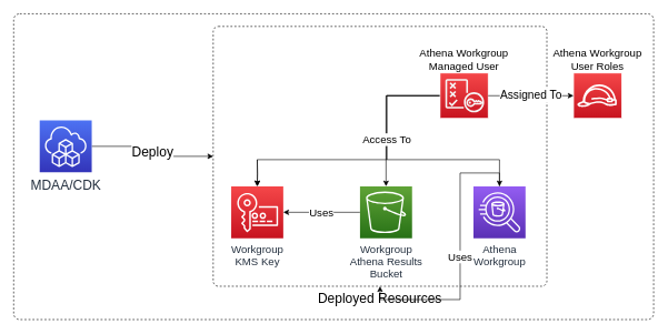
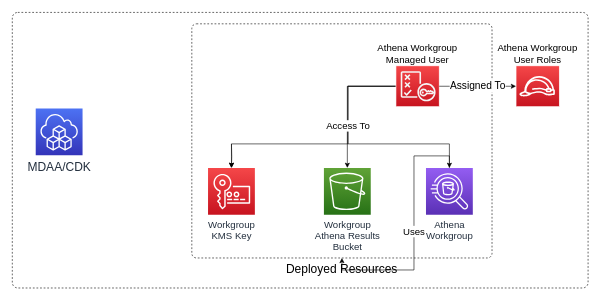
  <mxCell id="0" />
  <mxCell id="1" parent="0" />
  <mxCell id="2" value="" style="rounded=1;whiteSpace=wrap;html=1;fontSize=20;fillColor=none;arcSize=2;dashed=1;" parent="1" vertex="1"><mxGeometry x="20" y="20" width="959" height="459" as="geometry" /></mxCell>
  <mxCell id="3" value="Deployed Resources" style="rounded=1;whiteSpace=wrap;html=1;fontSize=20;fillColor=none;arcSize=2;dashed=1;labelPosition=center;verticalLabelPosition=bottom;align=center;verticalAlign=top;" parent="1" vertex="1"><mxGeometry x="319" y="39" width="500" height="390" as="geometry" /></mxCell>
- <mxCell id="4" value="Deploy" style="edgeStyle=orthogonalEdgeStyle;rounded=0;orthogonalLoop=1;jettySize=auto;html=1;entryX=0;entryY=0.5;entryDx=0;entryDy=0;fontSize=20;" parent="1" source="5" target="3" edge="1"><mxGeometry relative="1" as="geometry" /></mxCell>
  <mxCell id="5" value="MDAA/CDK" style="sketch=0;points=[[0,0,0],[0.25,0,0],[0.5,0,0],[0.75,0,0],[1,0,0],[0,1,0],[0.25,1,0],[0.5,1,0],[0.75,1,0],[1,1,0],[0,0.25,0],[0,0.5,0],[0,0.75,0],[1,0.25,0],[1,0.5,0],[1,0.75,0]];outlineConnect=0;fontColor=#232F3E;gradientColor=#4D72F3;gradientDirection=north;fillColor=#3334B9;strokeColor=#ffffff;dashed=0;verticalLabelPosition=bottom;verticalAlign=top;align=center;html=1;fontSize=20;fontStyle=0;aspect=fixed;shape=mxgraph.aws4.resourceIcon;resIcon=mxgraph.aws4.cloud_development_kit;" parent="1" vertex="1"><mxGeometry x="59" y="180" width="78" height="78" as="geometry" /></mxCell>
  <mxCell id="6" value="Athena Workgroup&#10;User Roles" style="group;labelPosition=center;verticalLabelPosition=top;align=center;verticalAlign=bottom;fontSize=16;" parent="1" vertex="1" connectable="0"><mxGeometry x="859" y="109" width="72" height="68" as="geometry" /></mxCell>
  <mxCell id="7" value="" style="rounded=0;whiteSpace=wrap;html=1;verticalAlign=top;fillColor=#C7131F;strokeColor=#ffffff;fontColor=#232F3E;sketch=0;gradientColor=#F54749;gradientDirection=north;dashed=0;fontStyle=0;" parent="6" vertex="1"><mxGeometry width="72" height="68" as="geometry" /></mxCell>
  <mxCell id="8" value="" style="sketch=0;outlineConnect=0;dashed=0;verticalLabelPosition=bottom;verticalAlign=top;align=center;html=1;fontSize=12;fontStyle=0;aspect=fixed;pointerEvents=1;shape=mxgraph.aws4.role;" parent="6" vertex="1"><mxGeometry x="5" y="17" width="60.27" height="34" as="geometry" /></mxCell>
  <mxCell id="9" value="Workgroup&lt;br style=&quot;font-size: 16px;&quot;&gt;KMS Key" style="sketch=0;points=[[0,0,0],[0.25,0,0],[0.5,0,0],[0.75,0,0],[1,0,0],[0,1,0],[0.25,1,0],[0.5,1,0],[0.75,1,0],[1,1,0],[0,0.25,0],[0,0.5,0],[0,0.75,0],[1,0.25,0],[1,0.5,0],[1,0.75,0]];outlineConnect=0;fontColor=#232F3E;gradientColor=#F54749;gradientDirection=north;fillColor=#C7131F;strokeColor=#ffffff;dashed=0;verticalLabelPosition=bottom;verticalAlign=top;align=center;html=1;fontSize=16;fontStyle=0;aspect=fixed;shape=mxgraph.aws4.resourceIcon;resIcon=mxgraph.aws4.key_management_service;" parent="1" vertex="1"><mxGeometry x="346" y="279" width="78" height="78" as="geometry" /></mxCell>
- <mxCell id="10" value="Uses" style="edgeStyle=orthogonalEdgeStyle;rounded=0;orthogonalLoop=1;jettySize=auto;html=1;fontSize=16;" parent="1" source="11" target="9" edge="1"><mxGeometry relative="1" as="geometry" /></mxCell>
  <mxCell id="11" value="Workgroup&lt;br style=&quot;font-size: 16px;&quot;&gt;Athena Results&lt;br style=&quot;font-size: 16px;&quot;&gt;Bucket" style="sketch=0;points=[[0,0,0],[0.25,0,0],[0.5,0,0],[0.75,0,0],[1,0,0],[0,1,0],[0.25,1,0],[0.5,1,0],[0.75,1,0],[1,1,0],[0,0.25,0],[0,0.5,0],[0,0.75,0],[1,0.25,0],[1,0.5,0],[1,0.75,0]];outlineConnect=0;fontColor=#232F3E;gradientColor=#60A337;gradientDirection=north;fillColor=#277116;strokeColor=#ffffff;dashed=0;verticalLabelPosition=bottom;verticalAlign=top;align=center;html=1;fontSize=16;fontStyle=0;aspect=fixed;shape=mxgraph.aws4.resourceIcon;resIcon=mxgraph.aws4.s3;" parent="1" vertex="1"><mxGeometry x="539" y="279" width="78" height="78" as="geometry" /></mxCell>
  <mxCell id="12" style="edgeStyle=orthogonalEdgeStyle;rounded=0;orthogonalLoop=1;jettySize=auto;html=1;fontSize=16;exitX=0;exitY=0.5;exitDx=0;exitDy=0;" parent="1" source="19" target="9" edge="1"><mxGeometry relative="1" as="geometry"><Array as="points"><mxPoint x="579" y="143" /><mxPoint x="579" y="239" /><mxPoint x="385" y="239" /></Array></mxGeometry></mxCell>
  <mxCell id="13" style="edgeStyle=orthogonalEdgeStyle;rounded=0;orthogonalLoop=1;jettySize=auto;html=1;fontSize=16;exitX=0;exitY=0.5;exitDx=0;exitDy=0;" parent="1" source="19" target="11" edge="1"><mxGeometry relative="1" as="geometry"><Array as="points"><mxPoint x="578" y="143" /></Array></mxGeometry></mxCell>
  <mxCell id="14" value="Uses" style="edgeStyle=orthogonalEdgeStyle;rounded=0;orthogonalLoop=1;jettySize=auto;html=1;fontSize=16;" parent="1" source="15" target="3" edge="1"><mxGeometry relative="1" as="geometry" /></mxCell>
  <mxCell id="15" value="Athena&lt;br style=&quot;font-size: 16px;&quot;&gt;Workgroup" style="sketch=0;points=[[0,0,0],[0.25,0,0],[0.5,0,0],[0.75,0,0],[1,0,0],[0,1,0],[0.25,1,0],[0.5,1,0],[0.75,1,0],[1,1,0],[0,0.25,0],[0,0.5,0],[0,0.75,0],[1,0.25,0],[1,0.5,0],[1,0.75,0]];outlineConnect=0;fontColor=#232F3E;gradientColor=#945DF2;gradientDirection=north;fillColor=#5A30B5;strokeColor=#ffffff;dashed=0;verticalLabelPosition=bottom;verticalAlign=top;align=center;html=1;fontSize=16;fontStyle=0;aspect=fixed;shape=mxgraph.aws4.resourceIcon;resIcon=mxgraph.aws4.athena;" parent="1" vertex="1"><mxGeometry x="709" y="279" width="78" height="78" as="geometry" /></mxCell>
  <mxCell id="16" value="" style="edgeStyle=orthogonalEdgeStyle;rounded=0;orthogonalLoop=1;jettySize=auto;html=1;fontSize=16;" parent="1" target="9" edge="1"><mxGeometry relative="1" as="geometry"><mxPoint x="385" y="239" as="sourcePoint" /></mxGeometry></mxCell>
  <mxCell id="17" value="Access To" style="edgeStyle=orthogonalEdgeStyle;rounded=0;orthogonalLoop=1;jettySize=auto;html=1;entryX=0.5;entryY=0;entryDx=0;entryDy=0;entryPerimeter=0;fontSize=16;exitX=0;exitY=0.5;exitDx=0;exitDy=0;" parent="1" source="19" target="15" edge="1"><mxGeometry x="-0.242" relative="1" as="geometry"><Array as="points"><mxPoint x="579" y="143" /><mxPoint x="579" y="239" /><mxPoint x="748" y="239" /></Array><mxPoint as="offset" /></mxGeometry></mxCell>
  <mxCell id="18" value="Athena Workgroup&#10;Managed User" style="group;labelPosition=center;verticalLabelPosition=top;align=center;verticalAlign=bottom;fontSize=16;" vertex="1" connectable="0" parent="1"><mxGeometry x="659" y="109" width="72" height="68" as="geometry" /></mxCell>
  <mxCell id="19" value="" style="rounded=0;whiteSpace=wrap;html=1;verticalAlign=top;fillColor=#C7131F;strokeColor=#ffffff;fontColor=#232F3E;sketch=0;gradientColor=#F54749;gradientDirection=north;dashed=0;fontStyle=0;" vertex="1" parent="18"><mxGeometry width="72" height="68" as="geometry" /></mxCell>
  <mxCell id="20" value="" style="sketch=0;outlineConnect=0;fontColor=#333333;fillColor=#f5f5f5;strokeColor=#666666;dashed=0;verticalLabelPosition=bottom;verticalAlign=top;align=center;html=1;fontSize=12;fontStyle=0;aspect=fixed;pointerEvents=1;shape=mxgraph.aws4.policy;" vertex="1" parent="18"><mxGeometry x="7.89" y="9" width="58.21" height="50" as="geometry" /></mxCell>
  <mxCell id="21" value="Assigned To" style="edgeStyle=none;html=1;exitX=1;exitY=0.5;exitDx=0;exitDy=0;fontSize=17;" edge="1" parent="1" source="19"><mxGeometry relative="1" as="geometry"><mxPoint x="729" y="143" as="sourcePoint" /><mxPoint x="859" y="143" as="targetPoint" /></mxGeometry></mxCell>
